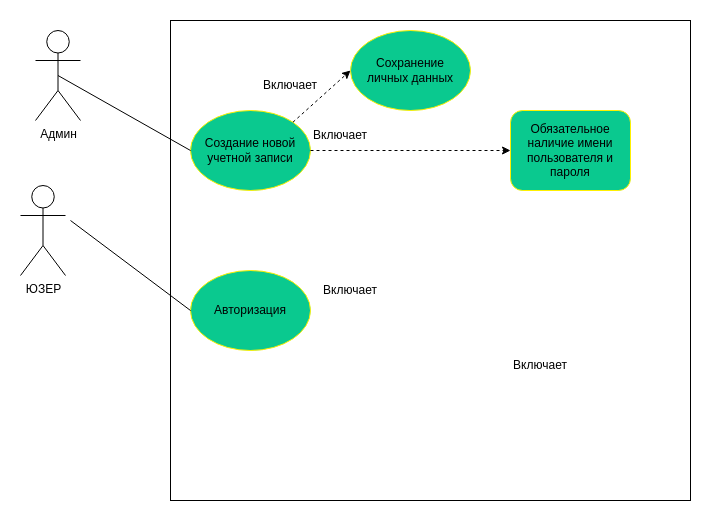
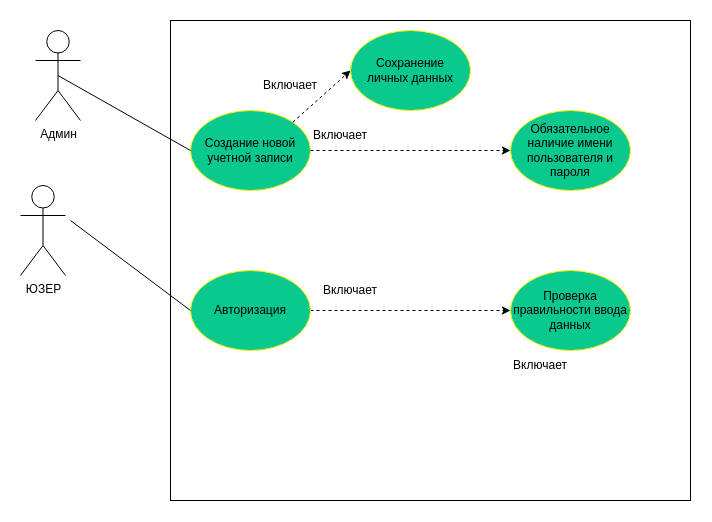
  <mxCell id="0" />
  <mxCell id="1" parent="0" />
  <mxCell id="2" value="Сохранение &lt;br&gt;личных данных" style="ellipse;whiteSpace=wrap;html=1;fillColor=#0ac98f;strokeColor=#fff000;" parent="1" vertex="1"><mxGeometry x="350" y="30" width="120" height="80" as="geometry" /></mxCell>
- <mxCell id="3" value="Обязательное наличие имени пользователя и пароля" style="whiteSpace=wrap;html=1;fillColor=#0ac98f;strokeColor=#fff000;rounded=1;" parent="1" vertex="1"><mxGeometry x="510" y="110" width="120" height="80" as="geometry" /></mxCell>
+ <mxCell id="3" value="Обязательное наличие имени пользователя и пароля" style="ellipse;whiteSpace=wrap;html=1;fillColor=#0ac98f;strokeColor=#fff000;" parent="1" vertex="1"><mxGeometry x="510" y="110" width="120" height="80" as="geometry" /></mxCell>
  <mxCell id="4" value="Создание новой учетной записи" style="ellipse;whiteSpace=wrap;html=1;fillColor=#0ac98f;strokeColor=#fff000;" parent="1" vertex="1"><mxGeometry x="190" y="110" width="120" height="80" as="geometry" /></mxCell>
+ <mxCell id="5" style="edgeStyle=orthogonalEdgeStyle;rounded=0;orthogonalLoop=1;jettySize=auto;html=1;exitX=1;exitY=0.5;exitDx=0;exitDy=0;entryX=0;entryY=0.5;entryDx=0;entryDy=0;dashed=1;" parent="1" source="6" target="7" edge="1"><mxGeometry relative="1" as="geometry" /></mxCell>
  <mxCell id="6" value="Авторизация" style="ellipse;whiteSpace=wrap;html=1;fillColor=#0ac98f;strokeColor=#fff000;" parent="1" vertex="1"><mxGeometry x="190" y="270" width="120" height="80" as="geometry" /></mxCell>
+ <mxCell id="7" value="Проверка правильности ввода&lt;br&gt;данных" style="ellipse;whiteSpace=wrap;html=1;fillColor=#0ac98f;strokeColor=#fff000;" parent="1" vertex="1"><mxGeometry x="510" y="270" width="120" height="80" as="geometry" /></mxCell>
  <mxCell id="8" value="ЮЗЕР" style="shape=umlActor;verticalLabelPosition=bottom;verticalAlign=top;html=1;outlineConnect=0;" parent="1" vertex="1"><mxGeometry x="20" y="185" width="45" height="90" as="geometry" /></mxCell>
  <mxCell id="9" value="" style="rounded=0;whiteSpace=wrap;html=1;fillColor=none;" parent="1" vertex="1"><mxGeometry x="170" y="20" width="520" height="480" as="geometry" /></mxCell>
  <mxCell id="10" value="" style="endArrow=none;html=1;rounded=0;entryX=0;entryY=0.5;entryDx=0;entryDy=0;exitX=0.5;exitY=0.5;exitDx=0;exitDy=0;exitPerimeter=0;" parent="1" edge="1" source="18"><mxGeometry width="50" height="50" relative="1" as="geometry"><mxPoint x="70" y="220" as="sourcePoint" /><mxPoint x="190" y="150" as="targetPoint" /></mxGeometry></mxCell>
  <mxCell id="11" value="" style="endArrow=none;html=1;rounded=0;entryX=0;entryY=0.5;entryDx=0;entryDy=0;" parent="1" target="6" edge="1"><mxGeometry width="50" height="50" relative="1" as="geometry"><mxPoint x="70" y="220" as="sourcePoint" /><mxPoint x="190" y="130" as="targetPoint" /></mxGeometry></mxCell>
  <mxCell id="12" value="" style="endArrow=classic;html=1;rounded=0;entryX=0;entryY=0.5;entryDx=0;entryDy=0;exitX=1;exitY=0;exitDx=0;exitDy=0;dashed=1;" parent="1" target="2" edge="1"><mxGeometry width="50" height="50" relative="1" as="geometry"><mxPoint x="292.426" y="121.716" as="sourcePoint" /><mxPoint x="190" y="130" as="targetPoint" /></mxGeometry></mxCell>
  <mxCell id="13" value="" style="endArrow=classic;html=1;rounded=0;entryX=0;entryY=0.5;entryDx=0;entryDy=0;exitX=1;exitY=0.5;exitDx=0;exitDy=0;dashed=1;" parent="1" target="3" edge="1"><mxGeometry width="50" height="50" relative="1" as="geometry"><mxPoint x="310" y="150" as="sourcePoint" /><mxPoint x="190" y="130" as="targetPoint" /></mxGeometry></mxCell>
  <mxCell id="14" value="Включает" style="text;html=1;strokeColor=none;fillColor=none;align=center;verticalAlign=middle;whiteSpace=wrap;rounded=0;" parent="1" vertex="1"><mxGeometry x="260" y="70" width="60" height="30" as="geometry" /></mxCell>
  <mxCell id="15" value="Включает" style="text;html=1;strokeColor=none;fillColor=none;align=center;verticalAlign=middle;whiteSpace=wrap;rounded=0;" parent="1" vertex="1"><mxGeometry x="320" y="275" width="60" height="30" as="geometry" /></mxCell>
  <mxCell id="16" value="Включает" style="text;html=1;strokeColor=none;fillColor=none;align=center;verticalAlign=middle;whiteSpace=wrap;rounded=0;" parent="1" vertex="1"><mxGeometry x="310" y="120" width="60" height="30" as="geometry" /></mxCell>
  <mxCell id="17" value="Включает" style="text;html=1;strokeColor=none;fillColor=none;align=center;verticalAlign=middle;whiteSpace=wrap;rounded=0;" parent="1" vertex="1"><mxGeometry x="510" y="350" width="60" height="30" as="geometry" /></mxCell>
  <mxCell id="18" value="Админ" style="shape=umlActor;verticalLabelPosition=bottom;verticalAlign=top;html=1;outlineConnect=0;" vertex="1" parent="1"><mxGeometry x="35" y="30" width="45" height="90" as="geometry" /></mxCell>
